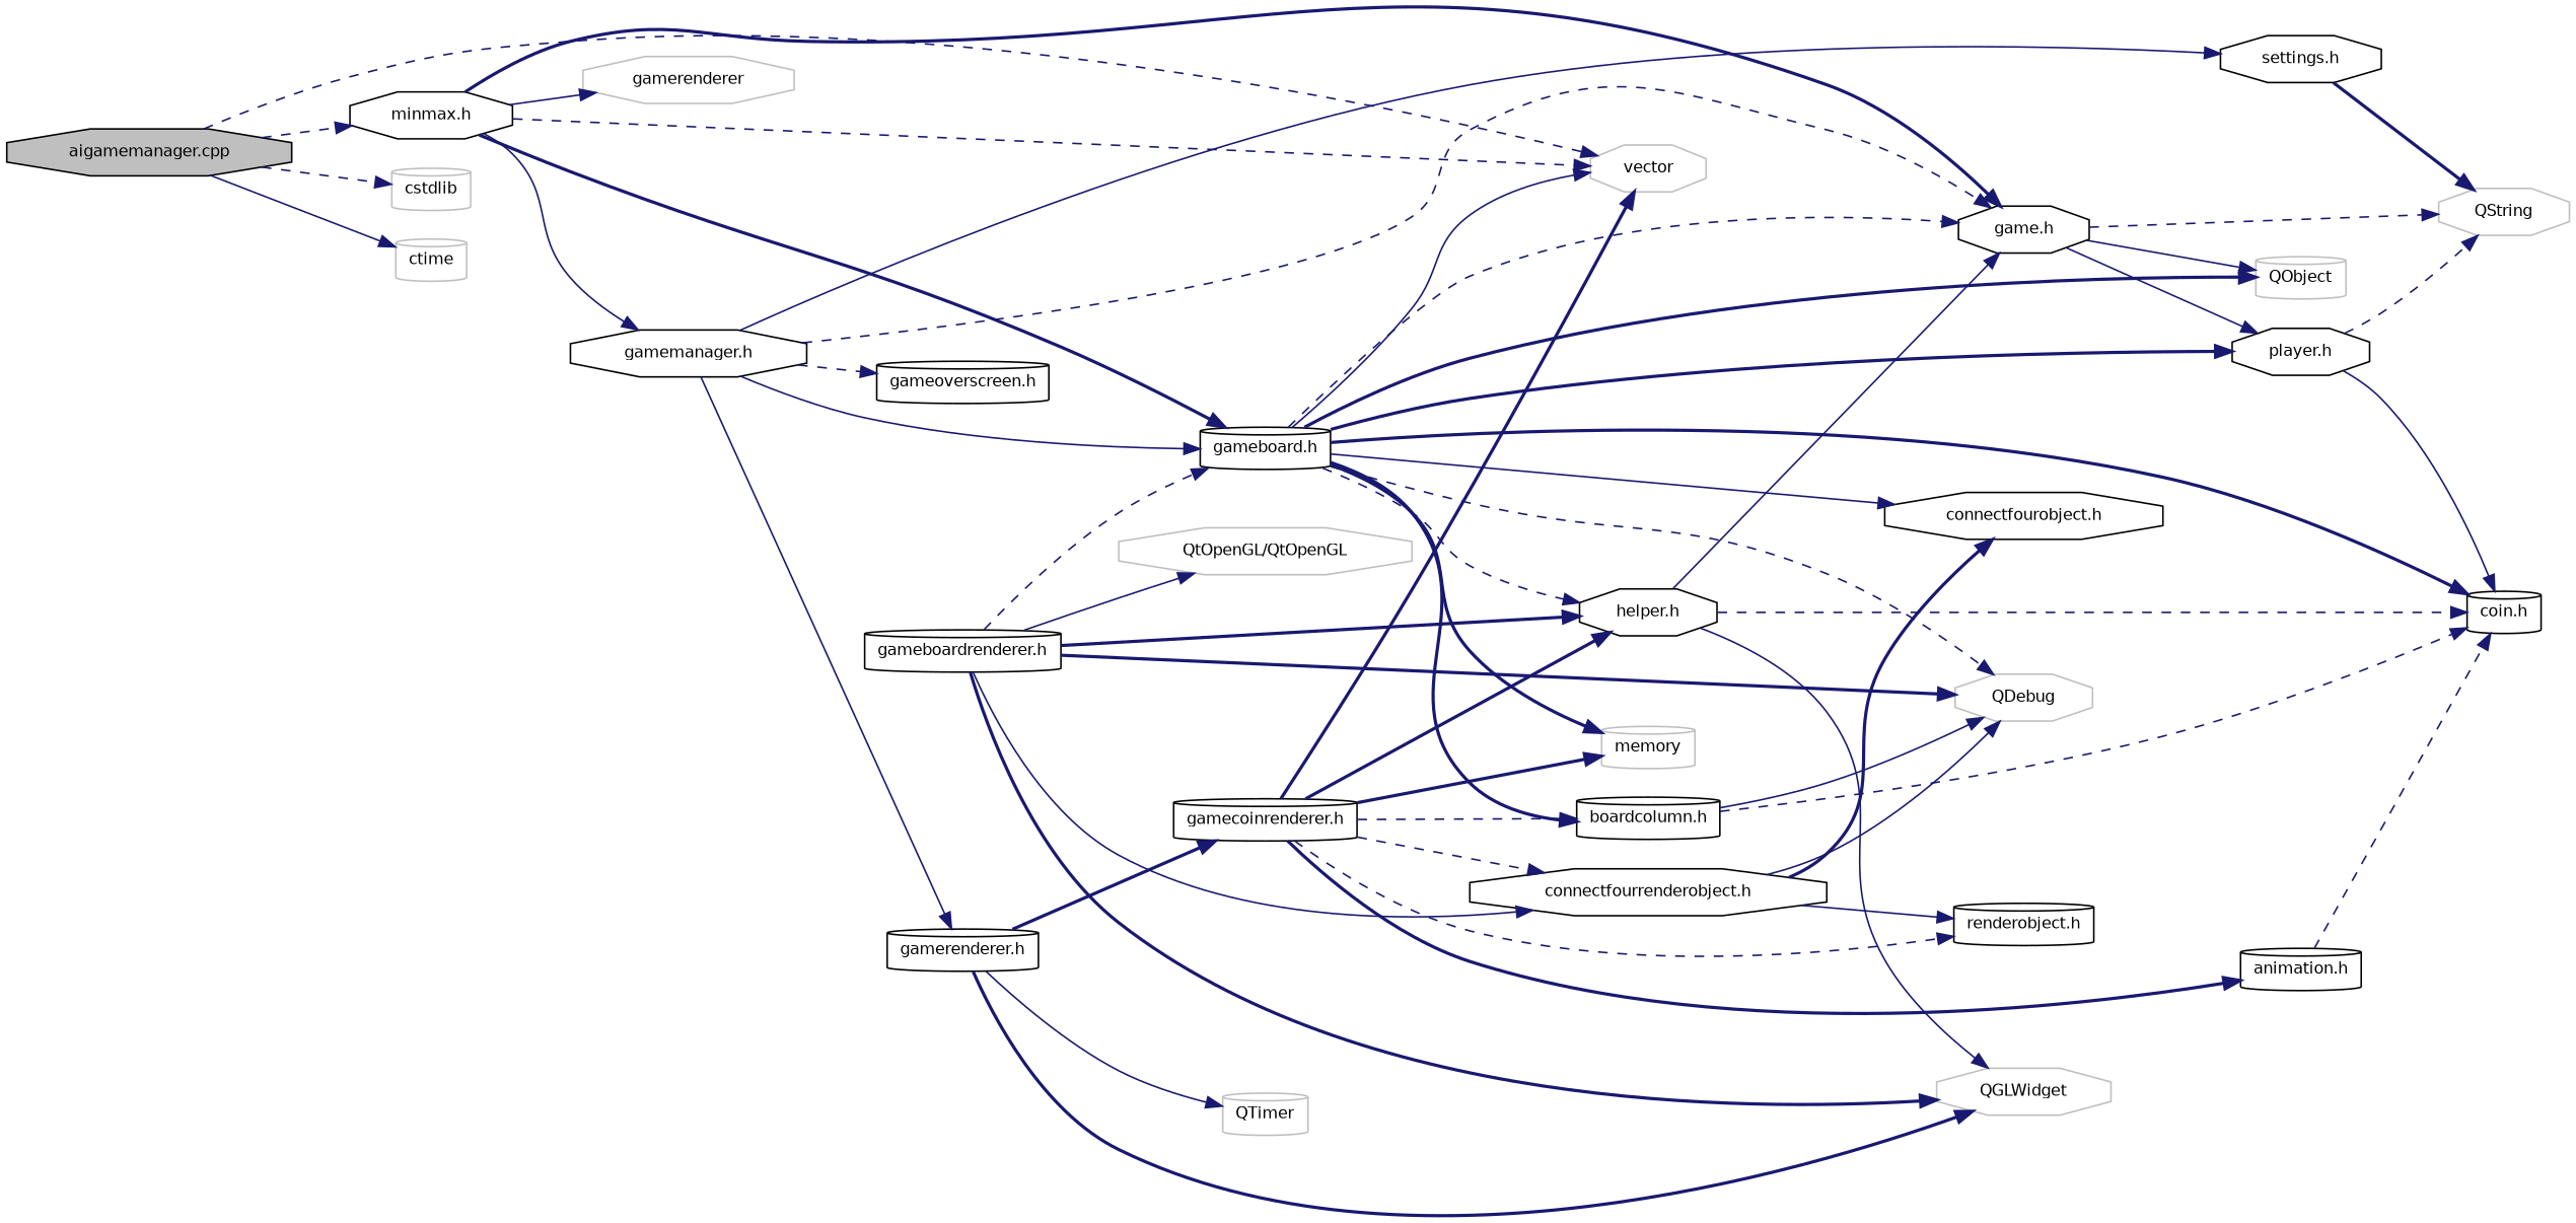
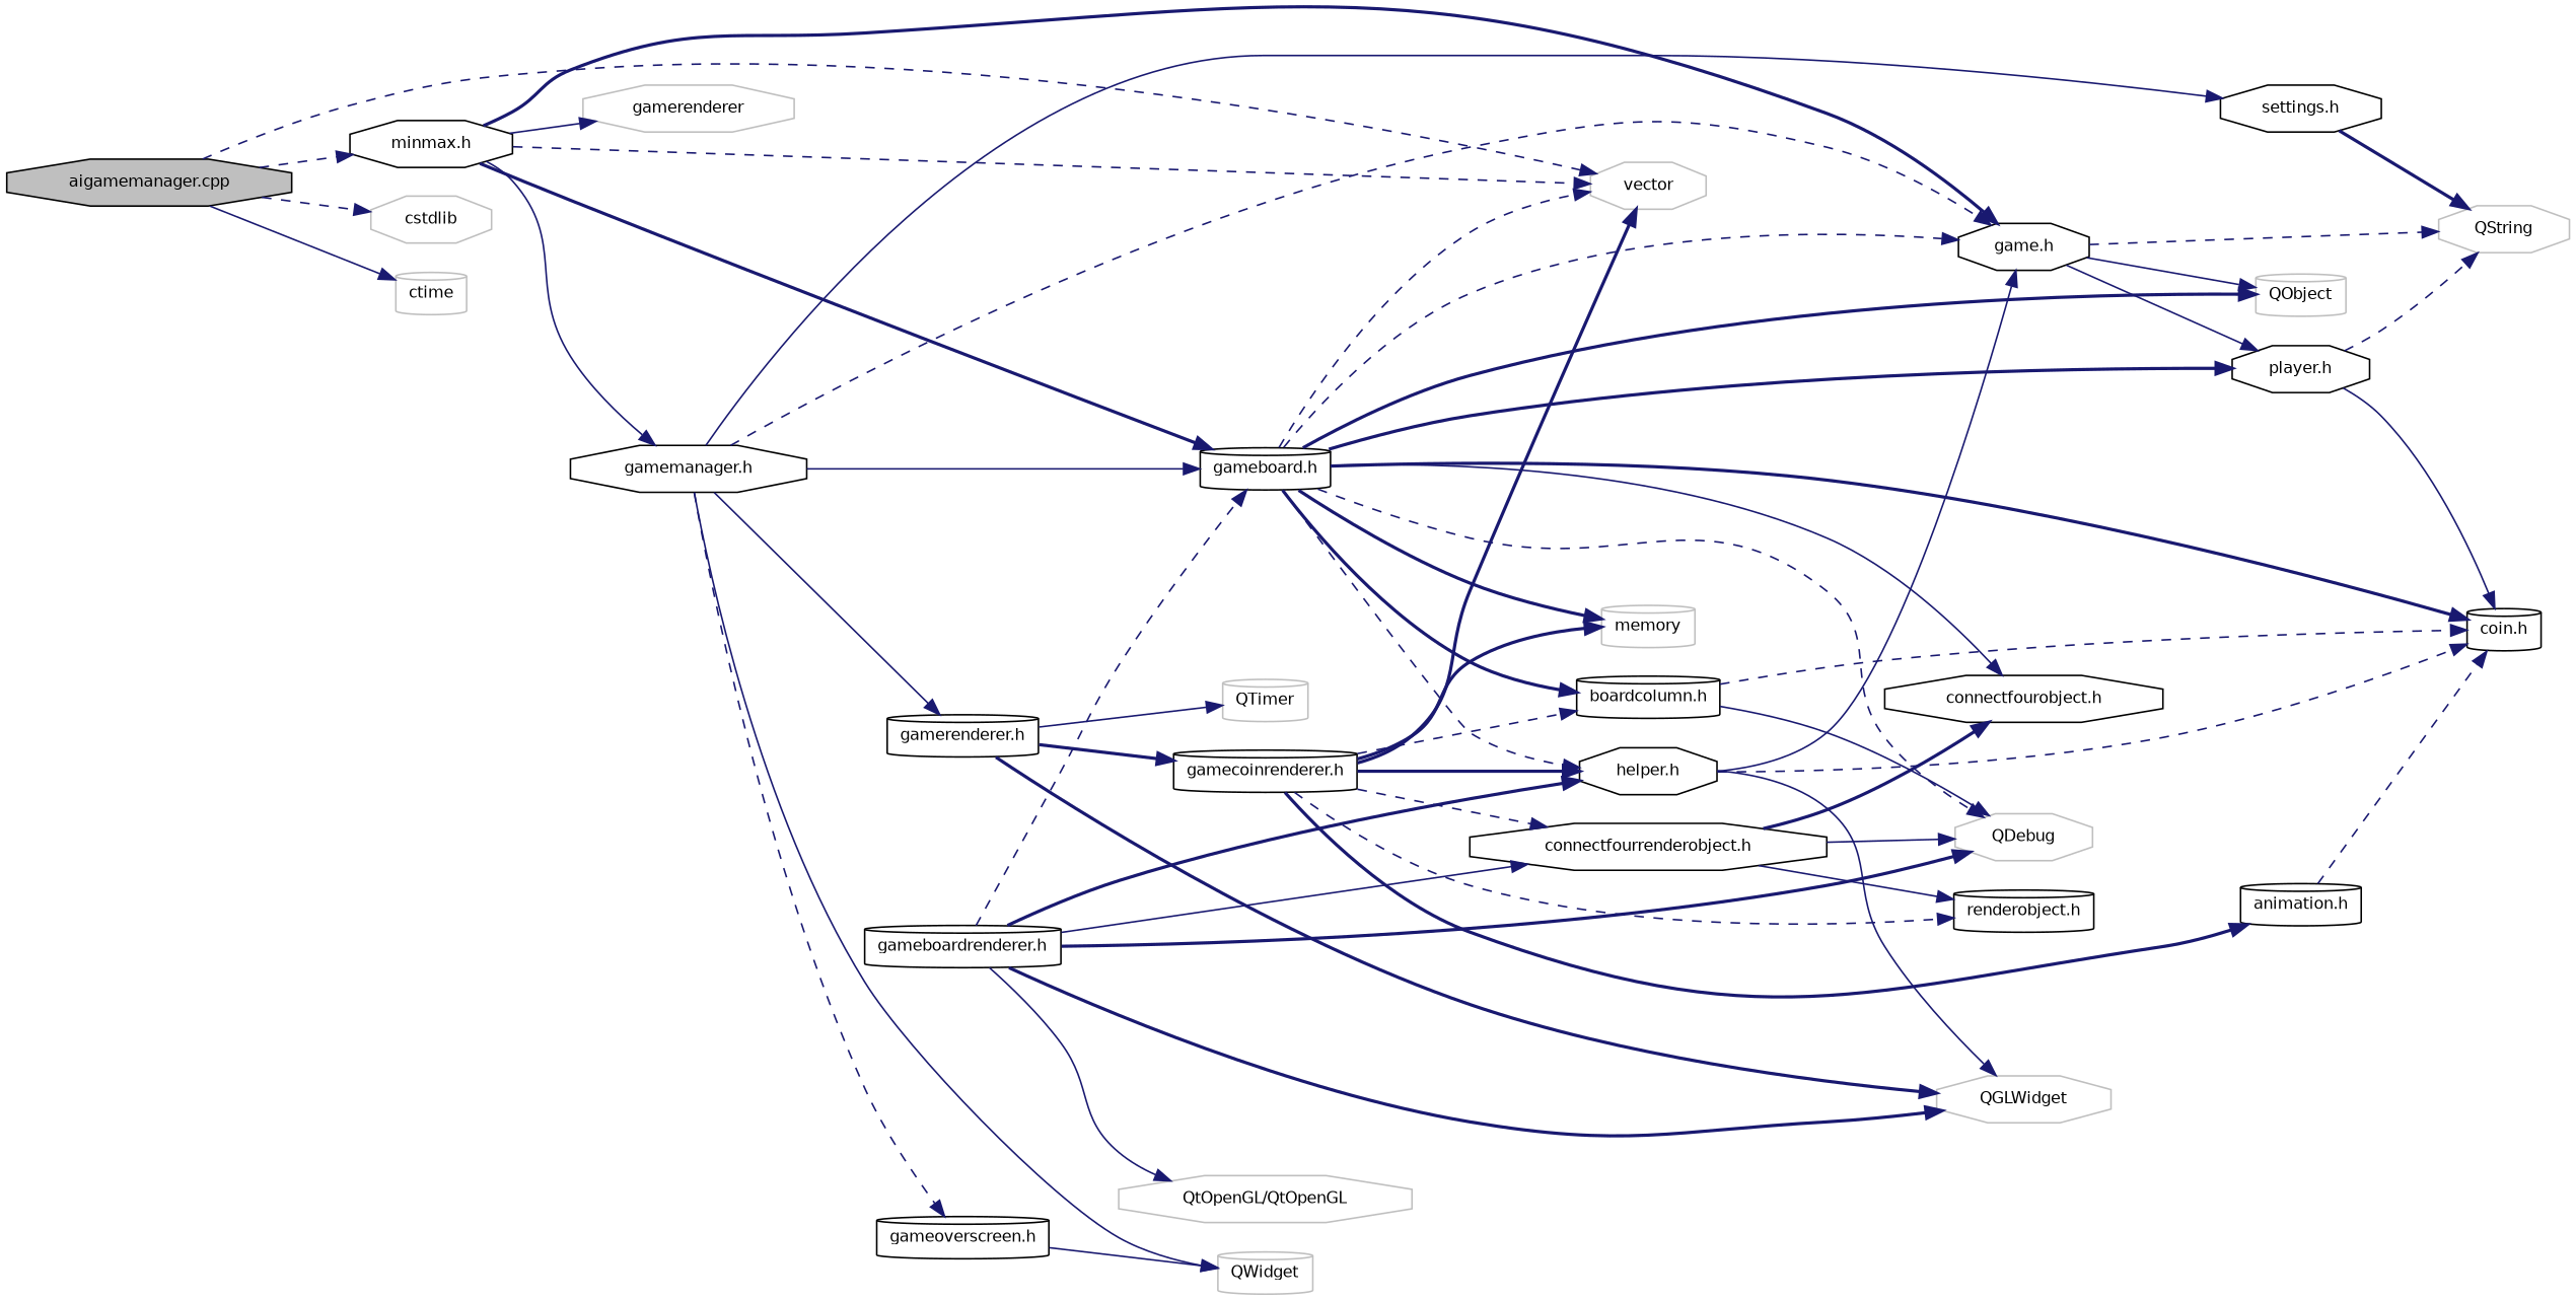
  digraph {
    fontname="DejaVu Sans"
    rankdir=LR
    node [color=black fillcolor=white fontname="DejaVu Sans" fontsize=10 shape=octagon style=filled]
    edge [color=midnightblue fontname="DejaVu Sans" fontsize=10 labelfontname=Helvetica labelfontsize=10 style=solid]
    n1 [fillcolor=grey75 fontcolor=black height=0.2 label="aigamemanager.cpp" width=0.4]
    n2 [color=grey75 height=0.2 label=vector width=0.4]
-   n3 [color=grey75 height=0.2 label=cstdlib shape=cylinder width=0.4]
+   n3 [color=grey75 height=0.2 label=cstdlib width=0.4]
    n4 [color=grey75 height=0.2 label=ctime shape=cylinder width=0.4]
    n5 [height=0.2 label="minmax.h" width=0.4]
    n6 [height=0.2 label="gamemanager.h" width=0.4]
    n7 [height=0.2 label="game.h" width=0.4]
    n8 [height=0.2 label="gameboard.h" shape=cylinder width=0.4]
    n9 [color=grey75 height=0.2 label=gamerenderer width=0.4]
+   n10 [color=grey75 height=0.2 label=QWidget shape=cylinder width=0.4]
    n11 [height=0.2 label="gamerenderer.h" shape=cylinder width=0.4]
    n12 [height=0.2 label="gameoverscreen.h" shape=cylinder width=0.4]
    n13 [height=0.2 label="settings.h" width=0.4]
    n14 [color=grey75 height=0.2 label=QObject shape=cylinder width=0.4]
    n15 [color=grey75 height=0.2 label=QString width=0.4]
    n16 [height=0.2 label="player.h" width=0.4]
    n17 [height=0.2 label="coin.h" shape=cylinder width=0.4]
    n18 [color=grey75 height=0.2 label=memory shape=cylinder width=0.4]
    n19 [color=grey75 height=0.2 label=QDebug width=0.4]
    n20 [height=0.2 label="helper.h" width=0.4]
    n21 [height=0.2 label="boardcolumn.h" shape=cylinder width=0.4]
    n22 [height=0.2 label="connectfourobject.h" width=0.4]
    n23 [color=grey75 height=0.2 label=QGLWidget width=0.4]
    n24 [color=grey75 height=0.2 label=QTimer shape=cylinder width=0.4]
    n25 [height=0.2 label="gamecoinrenderer.h" shape=cylinder width=0.4]
    n26 [height=0.2 label="gameboardrenderer.h" shape=cylinder width=0.4]
    n27 [color=grey75 height=0.2 label="QtOpenGL/QtOpenGL" width=0.4]
    n28 [height=0.2 label="connectfourrenderobject.h" width=0.4]
    n29 [height=0.2 label="renderobject.h" shape=cylinder width=0.4]
    n30 [height=0.2 label="animation.h" shape=cylinder width=0.4]
    n1 -> n2 [style=dashed]
    n1 -> n3 [style=dashed]
    n1 -> n4
    n1 -> n5 [style=dashed]
    n5 -> n2 [style=dashed]
    n5 -> n6
    n5 -> n7 [style=bold]
    n5 -> n8 [style=bold]
    n5 -> n9
    n6 -> n7 [style=dashed]
    n6 -> n8
+   n6 -> n10
    n6 -> n11
    n6 -> n12 [style=dashed]
    n6 -> n13
    n7 -> n14
    n7 -> n15 [style=dashed]
    n7 -> n16
-   n8 -> n2
+   n8 -> n2 [style=dashed]
    n8 -> n7 [style=dashed]
    n8 -> n14 [style=bold]
    n8 -> n16 [style=bold]
    n8 -> n17 [style=bold]
    n8 -> n18 [style=bold]
    n8 -> n19 [style=dashed]
    n8 -> n20 [style=dashed]
    n8 -> n21 [style=bold]
    n8 -> n22
    n11 -> n23 [style=bold]
    n11 -> n24
    n11 -> n25 [style=bold]
+   n12 -> n10
    n13 -> n15 [style=bold]
    n16 -> n15 [style=dashed]
    n16 -> n17
    n20 -> n7
    n20 -> n17 [style=dashed]
    n20 -> n23
    n21 -> n17 [style=dashed]
    n21 -> n19
    n25 -> n2 [style=bold]
    n25 -> n18 [style=bold]
    n25 -> n20 [style=bold]
    n25 -> n21 [style=dashed]
    n25 -> n28 [style=dashed]
    n25 -> n29 [style=dashed]
    n25 -> n30 [style=bold]
    n26 -> n8 [style=dashed]
    n26 -> n19 [style=bold]
    n26 -> n20 [style=bold]
    n26 -> n23 [style=bold]
    n26 -> n27
    n26 -> n28
    n28 -> n19
    n28 -> n22 [style=bold]
    n28 -> n29
    n30 -> n17 [style=dashed]
  }
